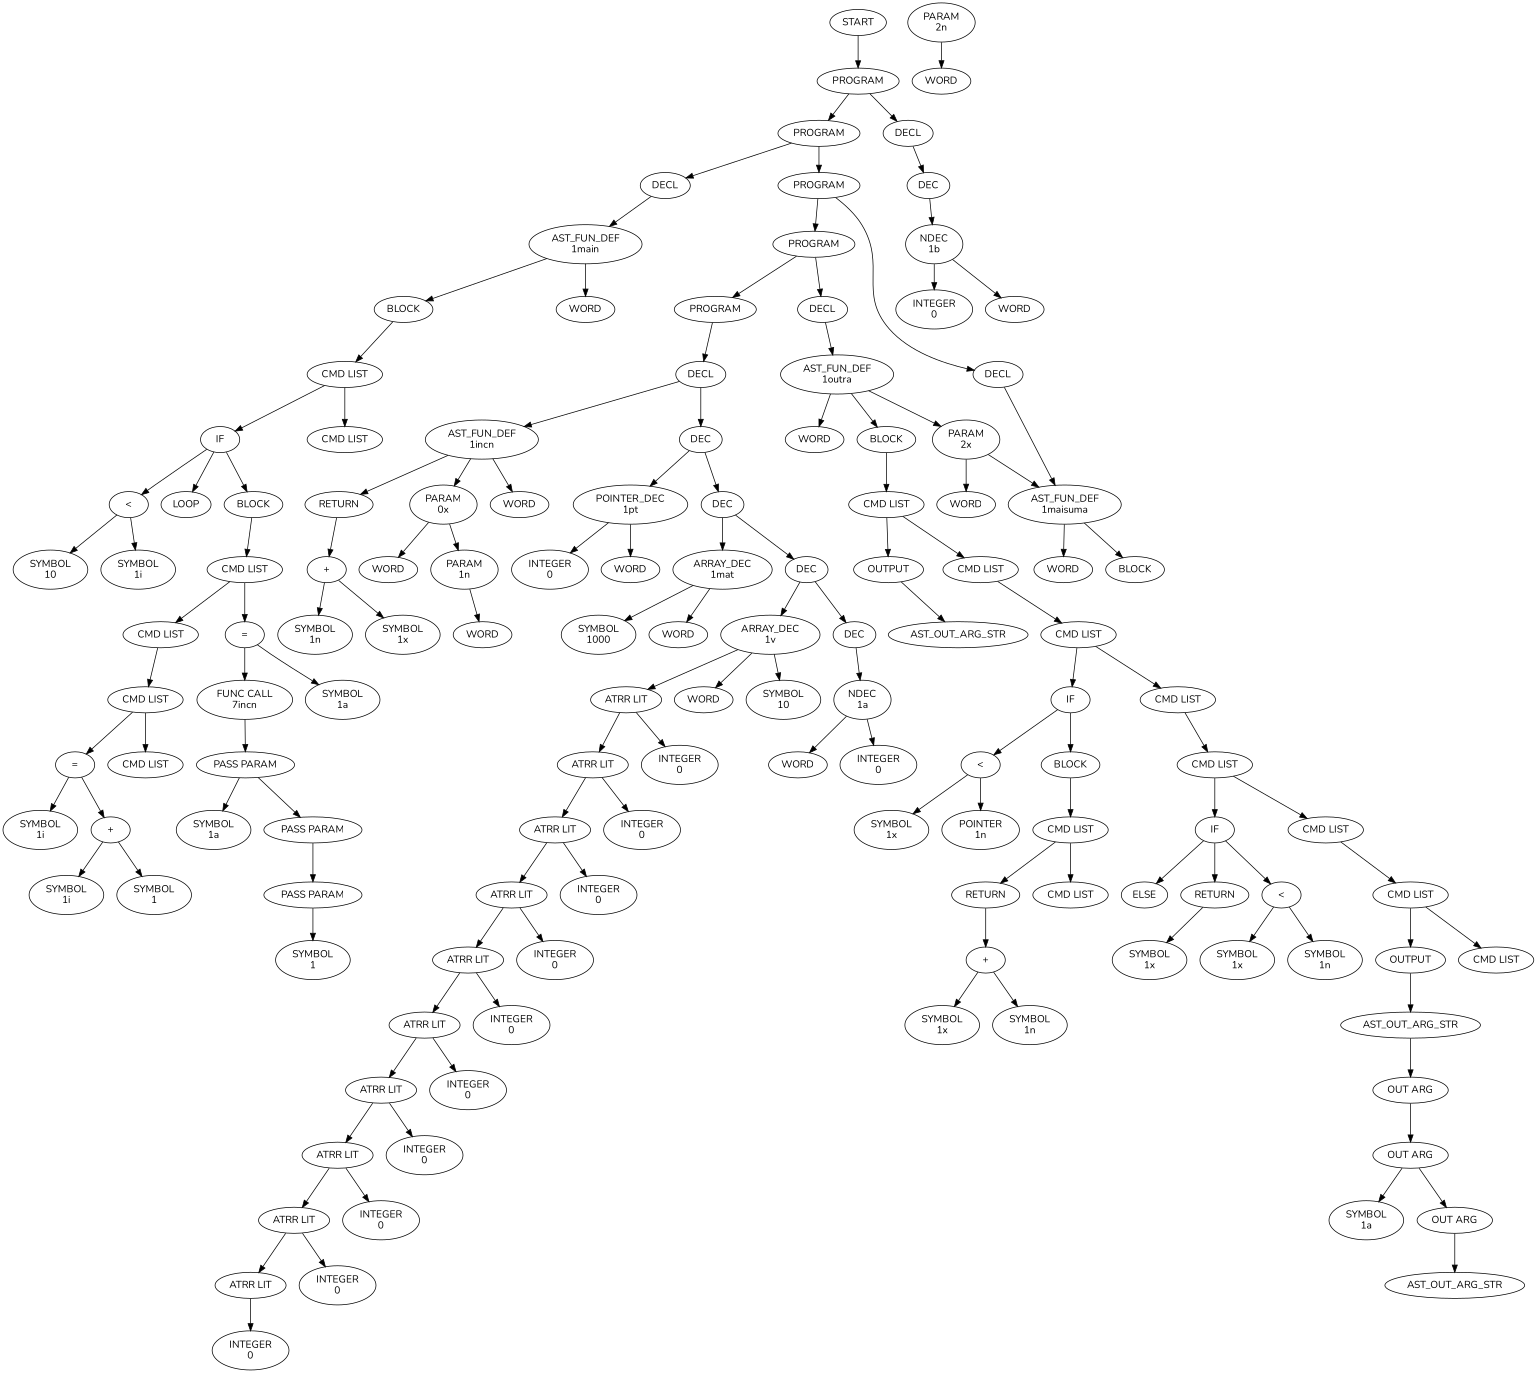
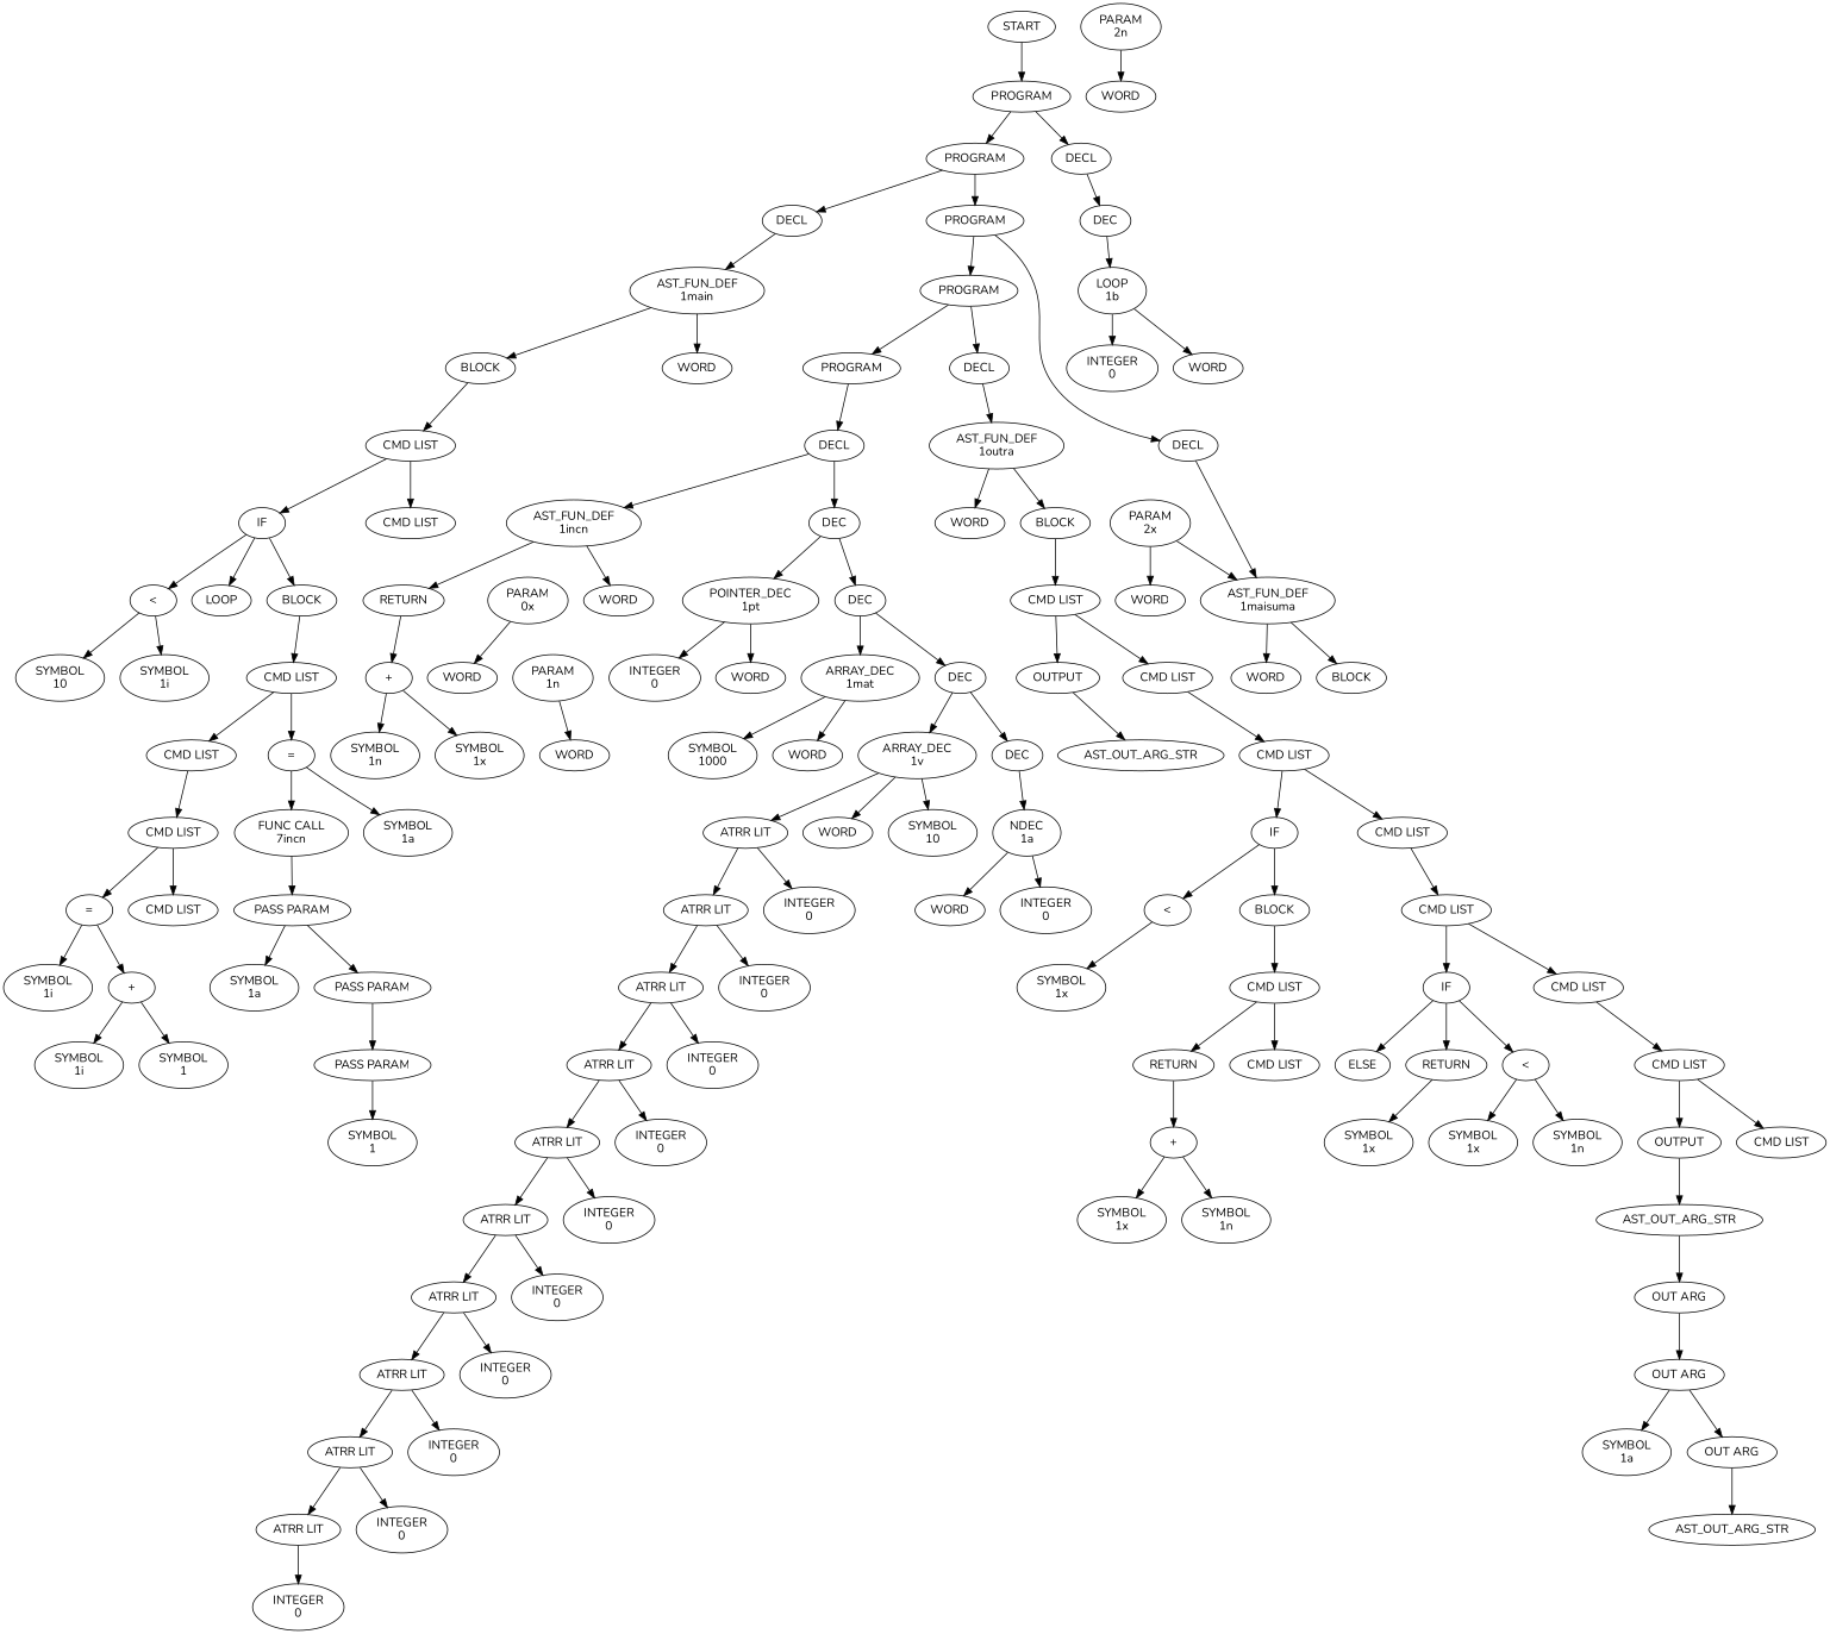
  digraph {
    fontname=Nunito
    node [fontname=Nunito]
    edge [fontname=Nunito]
    n1 [label=WORD]
    n2 [label="INTEGER\n0"]
    n3 [label="NDEC\n1a"]
    n4 [label=DEC]
    n5 [label=WORD]
    n6 [label="SYMBOL\n10"]
    n7 [label="INTEGER\n0"]
    n8 [label="ATRR LIT"]
    n9 [label="INTEGER\n0"]
    n10 [label="ATRR LIT"]
    n11 [label="INTEGER\n0"]
    n12 [label="ATRR LIT"]
    n13 [label="INTEGER\n0"]
    n14 [label="ATRR LIT"]
    n15 [label="INTEGER\n0"]
    n16 [label="ATRR LIT"]
    n17 [label="INTEGER\n0"]
    n18 [label="ATRR LIT"]
    n19 [label="INTEGER\n0"]
    n20 [label="ATRR LIT"]
    n21 [label="INTEGER\n0"]
    n22 [label="ATRR LIT"]
    n23 [label="INTEGER\n0"]
    n24 [label="ATRR LIT"]
    n25 [label="INTEGER\n0"]
    n26 [label="ATRR LIT"]
    n27 [label="ARRAY_DEC\n1v"]
    n28 [label=DEC]
    n29 [label=WORD]
    n30 [label="SYMBOL\n1000"]
    n31 [label="ARRAY_DEC\n1mat"]
    n32 [label=DEC]
    n33 [label=WORD]
    n34 [label="INTEGER\n0"]
    n35 [label="POINTER_DEC\n1pt"]
    n36 [label=DEC]
    n37 [label=WORD]
    n38 [label=WORD]
    n39 [label=WORD]
    n40 [label="PARAM\n1n"]
    n41 [label="PARAM\n0x"]
    n42 [label="SYMBOL\n1x"]
    n43 [label="SYMBOL\n1n"]
    n44 [label="+"]
    n45 [label=RETURN]
    n46 [label="AST_FUN_DEF\n1incn"]
    n47 [label=DECL]
    n48 [label=PROGRAM]
    n49 [label=WORD]
    n50 [label=WORD]
    n51 [label=WORD]
    n52 [label="PARAM\n2n"]
    n53 [label="PARAM\n2x"]
    n54 [label="AST_FUN_DEF\n1maisuma"]
    n55 [label=AST_OUT_ARG_STR]
    n56 [label=OUTPUT]
    n57 [label="SYMBOL\n1x"]
-   n58 [label="POINTER\n1n"]
    n59 [label="<"]
    n60 [label="SYMBOL\n1x"]
    n61 [label="SYMBOL\n1n"]
    n62 [label="+"]
    n63 [label=RETURN]
    n64 [label="CMD LIST"]
    n65 [label="CMD LIST"]
    n66 [label=BLOCK]
    n67 [label=IF]
    n68 [label="SYMBOL\n1x"]
    n69 [label="SYMBOL\n1n"]
    n70 [label="<"]
    n71 [label=ELSE]
    n72 [label="SYMBOL\n1x"]
    n73 [label=RETURN]
    n74 [label=IF]
    n75 [label="SYMBOL\n1a"]
    n76 [label=AST_OUT_ARG_STR]
    n77 [label="OUT ARG"]
    n78 [label="OUT ARG"]
    n79 [label="OUT ARG"]
    n80 [label=AST_OUT_ARG_STR]
    n81 [label=OUTPUT]
    n82 [label="CMD LIST"]
    n83 [label="CMD LIST"]
    n84 [label="CMD LIST"]
    n85 [label="CMD LIST"]
    n86 [label="CMD LIST"]
    n87 [label="CMD LIST"]
    n88 [label="CMD LIST"]
    n89 [label="CMD LIST"]
    n90 [label=BLOCK]
    n91 [label="AST_FUN_DEF\n1outra"]
    n92 [label=DECL]
    n93 [label=PROGRAM]
    n94 [label=WORD]
    n95 [label=BLOCK]
    n96 [label=DECL]
    n97 [label=PROGRAM]
    n98 [label=WORD]
    n99 [label="SYMBOL\n1i"]
    n100 [label="SYMBOL\n10"]
    n101 [label="<"]
    n102 [label=LOOP]
    n103 [label="SYMBOL\n1a"]
    n104 [label="SYMBOL\n1a"]
    n105 [label="SYMBOL\n1"]
    n106 [label="PASS PARAM"]
    n107 [label="PASS PARAM"]
    n108 [label="PASS PARAM"]
    n109 [label="FUNC CALL\n7incn"]
    n110 [label="="]
    n111 [label="SYMBOL\n1i"]
    n112 [label="SYMBOL\n1i"]
    n113 [label="SYMBOL\n1"]
    n114 [label="+"]
    n115 [label="="]
    n116 [label="CMD LIST"]
    n117 [label="CMD LIST"]
    n118 [label="CMD LIST"]
    n119 [label="CMD LIST"]
    n120 [label=BLOCK]
    n121 [label=IF]
    n122 [label="CMD LIST"]
    n123 [label="CMD LIST"]
    n124 [label=BLOCK]
    n125 [label="AST_FUN_DEF\n1main"]
    n126 [label=DECL]
    n127 [label=PROGRAM]
    n128 [label=WORD]
    n129 [label="INTEGER\n0"]
-   n130 [label="NDEC\n1b"]
+   n130 [label="LOOP\n1b"]
    n131 [label=DEC]
    n132 [label=DECL]
    n133 [label=PROGRAM]
    n134 [label=START]
    n3 -> n1
    n3 -> n2
    n4 -> n3
    n8 -> n7
    n10 -> n8
    n10 -> n9
    n12 -> n10
    n12 -> n11
    n14 -> n12
    n14 -> n13
    n16 -> n14
    n16 -> n15
    n18 -> n16
    n18 -> n17
    n20 -> n18
    n20 -> n19
    n22 -> n20
    n22 -> n21
    n24 -> n22
    n24 -> n23
    n26 -> n24
    n26 -> n25
    n27 -> n5
    n27 -> n6
    n27 -> n26
    n28 -> n4
    n28 -> n27
    n31 -> n29
    n31 -> n30
    n32 -> n28
    n32 -> n31
    n35 -> n33
    n35 -> n34
    n36 -> n32
    n36 -> n35
    n40 -> n39
    n41 -> n38
-   n41 -> n40
    n44 -> n42
    n44 -> n43
    n45 -> n44
    n46 -> n37
-   n46 -> n41
    n46 -> n45
    n47 -> n36
    n47 -> n46
    n48 -> n47
    n52 -> n51
    n53 -> n50
    n53 -> n54
    n54 -> n94
    n54 -> n95
    n56 -> n55
    n59 -> n57
-   n59 -> n58
    n62 -> n60
    n62 -> n61
    n63 -> n62
    n65 -> n63
    n65 -> n64
    n66 -> n65
    n67 -> n59
    n67 -> n66
    n70 -> n68
    n70 -> n69
    n73 -> n72
    n74 -> n70
    n74 -> n71
    n74 -> n73
    n77 -> n76
    n78 -> n75
    n78 -> n77
    n79 -> n78
    n80 -> n79
    n81 -> n80
    n83 -> n81
    n83 -> n82
    n84 -> n83
    n85 -> n74
    n85 -> n84
    n86 -> n85
    n87 -> n67
    n87 -> n86
    n88 -> n87
    n89 -> n56
    n89 -> n88
    n90 -> n89
    n91 -> n49
-   n91 -> n53
    n91 -> n90
    n92 -> n91
    n93 -> n48
    n93 -> n92
    n96 -> n54
    n97 -> n93
    n97 -> n96
    n101 -> n99
    n101 -> n100
    n106 -> n105
    n107 -> n106
    n108 -> n104
    n108 -> n107
    n109 -> n108
    n110 -> n103
    n110 -> n109
    n114 -> n112
    n114 -> n113
    n115 -> n111
    n115 -> n114
    n117 -> n115
    n117 -> n116
    n118 -> n117
    n119 -> n110
    n119 -> n118
    n120 -> n119
    n121 -> n101
    n121 -> n102
    n121 -> n120
    n123 -> n121
    n123 -> n122
    n124 -> n123
    n125 -> n98
    n125 -> n124
    n126 -> n125
    n127 -> n97
    n127 -> n126
    n130 -> n128
    n130 -> n129
    n131 -> n130
    n132 -> n131
    n133 -> n127
    n133 -> n132
    n134 -> n133
  }
